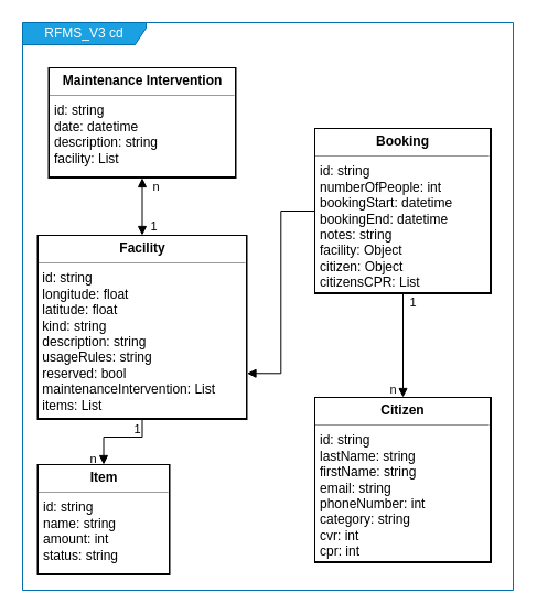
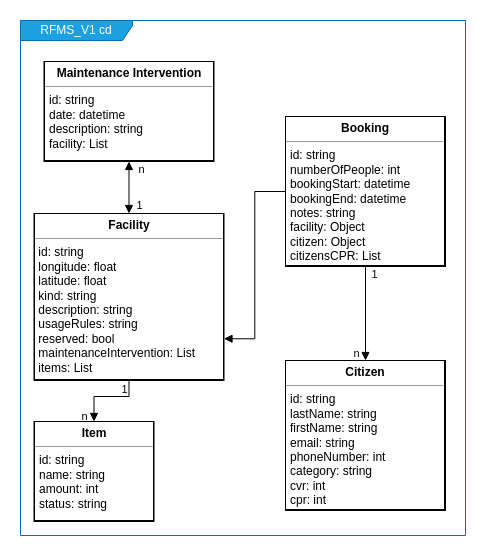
  <mxCell id="0" />
  <mxCell id="1" parent="0" />
  <mxCell id="2" value="&lt;p style=&quot;margin: 0px ; margin-top: 4px ; text-align: center&quot;&gt;&lt;b&gt;Citizen&lt;/b&gt;&lt;/p&gt;&lt;hr size=&quot;1&quot;&gt;&lt;p style=&quot;margin: 0px ; margin-left: 4px&quot;&gt;id: string&lt;/p&gt;&lt;p style=&quot;margin: 0px ; margin-left: 4px&quot;&gt;&lt;span&gt;lastName: string&lt;/span&gt;&lt;br&gt;&lt;/p&gt;&lt;p style=&quot;margin: 0px ; margin-left: 4px&quot;&gt;firstName: string&lt;/p&gt;&lt;p style=&quot;margin: 0px 0px 0px 4px&quot;&gt;&lt;span&gt;email: string&lt;/span&gt;&lt;br&gt;&lt;/p&gt;&lt;p style=&quot;margin: 0px 0px 0px 4px&quot;&gt;phoneNumber: int&lt;/p&gt;&lt;p style=&quot;margin: 0px ; margin-left: 4px&quot;&gt;category: string&lt;/p&gt;&lt;p style=&quot;margin: 0px 0px 0px 4px&quot;&gt;cvr: int&lt;/p&gt;&lt;p style=&quot;margin: 0px 0px 0px 4px&quot;&gt;cpr: int&lt;/p&gt;&lt;div&gt;&lt;br&gt;&lt;/div&gt;" style="verticalAlign=top;align=left;overflow=fill;fontSize=12;fontFamily=Helvetica;html=1;labelBorderColor=#000000;" parent="1" vertex="1"><mxGeometry x="285" y="360" width="160" height="150" as="geometry" /></mxCell>
  <mxCell id="3" value="&lt;p style=&quot;margin: 0px ; margin-top: 4px ; text-align: center&quot;&gt;&lt;b&gt;Booking&lt;/b&gt;&lt;/p&gt;&lt;hr size=&quot;1&quot;&gt;&lt;p style=&quot;margin: 0px ; margin-left: 4px&quot;&gt;id: string&lt;/p&gt;&lt;p style=&quot;margin: 0px ; margin-left: 4px&quot;&gt;numberOfPeople: int&lt;/p&gt;&lt;p style=&quot;margin: 0px ; margin-left: 4px&quot;&gt;bookingStart: datetime&lt;/p&gt;&lt;p style=&quot;margin: 0px ; margin-left: 4px&quot;&gt;bookingEnd: datetime&lt;/p&gt;&lt;p style=&quot;margin: 0px ; margin-left: 4px&quot;&gt;notes: string&lt;/p&gt;&lt;p style=&quot;margin: 0px ; margin-left: 4px&quot;&gt;facility: Object&lt;/p&gt;&lt;p style=&quot;margin: 0px ; margin-left: 4px&quot;&gt;citizen: Object&lt;/p&gt;&lt;p style=&quot;margin: 0px ; margin-left: 4px&quot;&gt;citizensCPR: List&lt;/p&gt;&lt;p style=&quot;margin: 0px ; margin-left: 4px&quot;&gt;&lt;br&gt;&lt;/p&gt;&lt;p style=&quot;margin: 0px ; margin-left: 4px&quot;&gt;&lt;br&gt;&lt;/p&gt;" style="verticalAlign=top;align=left;overflow=fill;fontSize=12;fontFamily=Helvetica;html=1;labelBorderColor=#000000;" parent="1" vertex="1"><mxGeometry x="285" y="116" width="160" height="150" as="geometry" /></mxCell>
  <mxCell id="4" style="edgeStyle=orthogonalEdgeStyle;rounded=0;html=1;startArrow=none;startFill=0;endArrow=block;endFill=1;entryX=0.5;entryY=0;entryDx=0;entryDy=0;strokeColor=#000000;labelBorderColor=default;exitX=0.5;exitY=1;exitDx=0;exitDy=0;" parent="1" source="7" target="12" edge="1"><mxGeometry relative="1" as="geometry"><mxPoint x="169" y="232" as="targetPoint" /><Array as="points"><mxPoint x="129" y="396" /><mxPoint x="94" y="396" /></Array><mxPoint x="151" y="396" as="sourcePoint" /></mxGeometry></mxCell>
  <mxCell id="5" value="n" style="edgeLabel;html=1;align=center;verticalAlign=middle;resizable=0;points=[];labelBackgroundColor=none;fontColor=#000000;labelBorderColor=none;" parent="4" vertex="1" connectable="0"><mxGeometry x="0.699" y="-1" relative="1" as="geometry"><mxPoint x="-9" y="5" as="offset" /></mxGeometry></mxCell>
  <mxCell id="6" value="1" style="edgeLabel;html=1;align=center;verticalAlign=middle;resizable=0;points=[];fontColor=#000000;labelBackgroundColor=none;labelBorderColor=none;" parent="4" vertex="1" connectable="0"><mxGeometry x="-0.878" y="-1" relative="1" as="geometry"><mxPoint x="-4" y="3" as="offset" /></mxGeometry></mxCell>
  <mxCell id="7" value="&lt;p style=&quot;margin: 0px ; margin-top: 4px ; text-align: center&quot;&gt;&lt;b&gt;Facility&lt;/b&gt;&lt;/p&gt;&lt;hr size=&quot;1&quot;&gt;&lt;p style=&quot;margin: 0px ; margin-left: 4px&quot;&gt;&lt;/p&gt;&amp;nbsp;id: string&lt;br&gt;&amp;nbsp;longitude: float&lt;br&gt;&amp;nbsp;latitude: float&lt;br&gt;&amp;nbsp;kind: string&lt;br&gt;&amp;nbsp;description: string&lt;br&gt;&amp;nbsp;usageRules: string&lt;br&gt;&amp;nbsp;reserved: bool&lt;br&gt;&amp;nbsp;maintenanceIntervention: List&lt;br&gt;&amp;nbsp;items: List" style="verticalAlign=top;align=left;overflow=fill;fontSize=12;fontFamily=Helvetica;html=1;labelBorderColor=#000000;" parent="1" vertex="1"><mxGeometry x="33.5" y="213" width="190" height="167" as="geometry" /></mxCell>
  <mxCell id="8" style="edgeStyle=orthogonalEdgeStyle;rounded=0;html=1;startArrow=block;startFill=1;endArrow=block;endFill=1;exitX=0.5;exitY=1;exitDx=0;exitDy=0;strokeColor=#000000;labelBackgroundColor=none;fontColor=#FFFFFF;labelBorderColor=default;" parent="1" source="11" target="7" edge="1"><mxGeometry relative="1" as="geometry"><mxPoint x="213" y="162" as="targetPoint" /><Array as="points" /></mxGeometry></mxCell>
  <mxCell id="9" value="n" style="edgeLabel;html=1;align=center;verticalAlign=middle;resizable=0;points=[];labelBackgroundColor=none;fontColor=#000000;labelBorderColor=none;" parent="8" vertex="1" connectable="0"><mxGeometry x="-0.598" relative="1" as="geometry"><mxPoint x="12" y="-3" as="offset" /></mxGeometry></mxCell>
  <mxCell id="10" value="1" style="edgeLabel;html=1;align=center;verticalAlign=middle;resizable=0;points=[];fontColor=#000000;labelBackgroundColor=none;labelBorderColor=none;" parent="8" vertex="1" connectable="0"><mxGeometry x="0.647" y="2" relative="1" as="geometry"><mxPoint x="8" as="offset" /></mxGeometry></mxCell>
  <mxCell id="11" value="&lt;p style=&quot;margin: 0px ; margin-top: 4px ; text-align: center&quot;&gt;&lt;b&gt;Maintenance Intervention&lt;/b&gt;&lt;/p&gt;&lt;hr size=&quot;1&quot;&gt;&lt;p style=&quot;margin: 0px ; margin-left: 4px&quot;&gt;id: string&lt;/p&gt;&lt;p style=&quot;margin: 0px ; margin-left: 4px&quot;&gt;date: datetime&lt;/p&gt;&lt;p style=&quot;margin: 0px ; margin-left: 4px&quot;&gt;description: string&lt;/p&gt;&lt;p style=&quot;margin: 0px ; margin-left: 4px&quot;&gt;facility: List&lt;/p&gt;&amp;nbsp;" style="verticalAlign=top;align=left;overflow=fill;fontSize=12;fontFamily=Helvetica;html=1;labelBorderColor=#000000;" parent="1" vertex="1"><mxGeometry x="43.5" y="61" width="170" height="100" as="geometry" /></mxCell>
  <mxCell id="12" value="&lt;p style=&quot;margin: 0px ; margin-top: 4px ; text-align: center&quot;&gt;&lt;b&gt;Item&lt;/b&gt;&lt;/p&gt;&lt;hr size=&quot;1&quot;&gt;&lt;p style=&quot;margin: 0px 0px 0px 4px&quot;&gt;id: string&lt;/p&gt;&lt;p style=&quot;margin: 0px 0px 0px 4px&quot;&gt;name: string&lt;/p&gt;&lt;p style=&quot;margin: 0px 0px 0px 4px&quot;&gt;amount: int&lt;/p&gt;&lt;p style=&quot;margin: 0px ; margin-left: 4px&quot;&gt;&lt;span&gt;status: string&lt;/span&gt;&lt;br&gt;&lt;/p&gt;" style="verticalAlign=top;align=left;overflow=fill;fontSize=12;fontFamily=Helvetica;html=1;labelBorderColor=#000000;" parent="1" vertex="1"><mxGeometry x="33.5" y="421" width="120" height="100" as="geometry" /></mxCell>
  <mxCell id="13" style="edgeStyle=orthogonalEdgeStyle;rounded=0;html=1;startArrow=block;startFill=1;endArrow=none;endFill=0;exitX=1;exitY=0.75;exitDx=0;exitDy=0;strokeColor=#000000;labelBackgroundColor=none;fontColor=#FFFFFF;labelBorderColor=default;" edge="1" parent="1" source="7" target="3"><mxGeometry relative="1" as="geometry"><mxPoint x="255" y="265" as="targetPoint" /><Array as="points" /><mxPoint x="282" y="356" as="sourcePoint" /></mxGeometry></mxCell>
  <mxCell id="14" style="edgeStyle=orthogonalEdgeStyle;rounded=0;html=1;startArrow=block;startFill=1;endArrow=none;endFill=0;strokeColor=#000000;labelBackgroundColor=none;fontColor=#FFFFFF;labelBorderColor=default;exitX=0.5;exitY=0;exitDx=0;exitDy=0;" edge="1" parent="1" source="2" target="3"><mxGeometry relative="1" as="geometry"><mxPoint x="566.5" y="234" as="targetPoint" /><Array as="points" /><mxPoint x="489" y="328.23" as="sourcePoint" /></mxGeometry></mxCell>
  <mxCell id="15" value="1" style="edgeLabel;html=1;align=center;verticalAlign=middle;resizable=0;points=[];labelBackgroundColor=none;fontColor=#0A0A0A;" vertex="1" connectable="0" parent="14"><mxGeometry x="0.893" relative="1" as="geometry"><mxPoint x="8" y="2" as="offset" /></mxGeometry></mxCell>
  <mxCell id="16" value="n" style="edgeLabel;html=1;align=center;verticalAlign=middle;resizable=0;points=[];fontColor=#0A0A0A;labelBackgroundColor=none;" vertex="1" connectable="0" parent="14"><mxGeometry x="-0.652" y="1" relative="1" as="geometry"><mxPoint x="-9" y="8" as="offset" /></mxGeometry></mxCell>
- <mxCell id="17" value="RFMS_V3 cd" style="shape=umlFrame;whiteSpace=wrap;html=1;labelBackgroundColor=none;fontColor=#ffffff;width=112;height=20;strokeColor=#006EAF;fillColor=#1ba1e2;" vertex="1" parent="1"><mxGeometry x="20" y="20" width="445" height="515" as="geometry" /></mxCell>
+ <mxCell id="17" value="RFMS_V1 cd" style="shape=umlFrame;whiteSpace=wrap;html=1;labelBackgroundColor=none;fontColor=#ffffff;width=112;height=20;strokeColor=#006EAF;fillColor=#1ba1e2;" vertex="1" parent="1"><mxGeometry x="20" y="20" width="445" height="515" as="geometry" /></mxCell>
